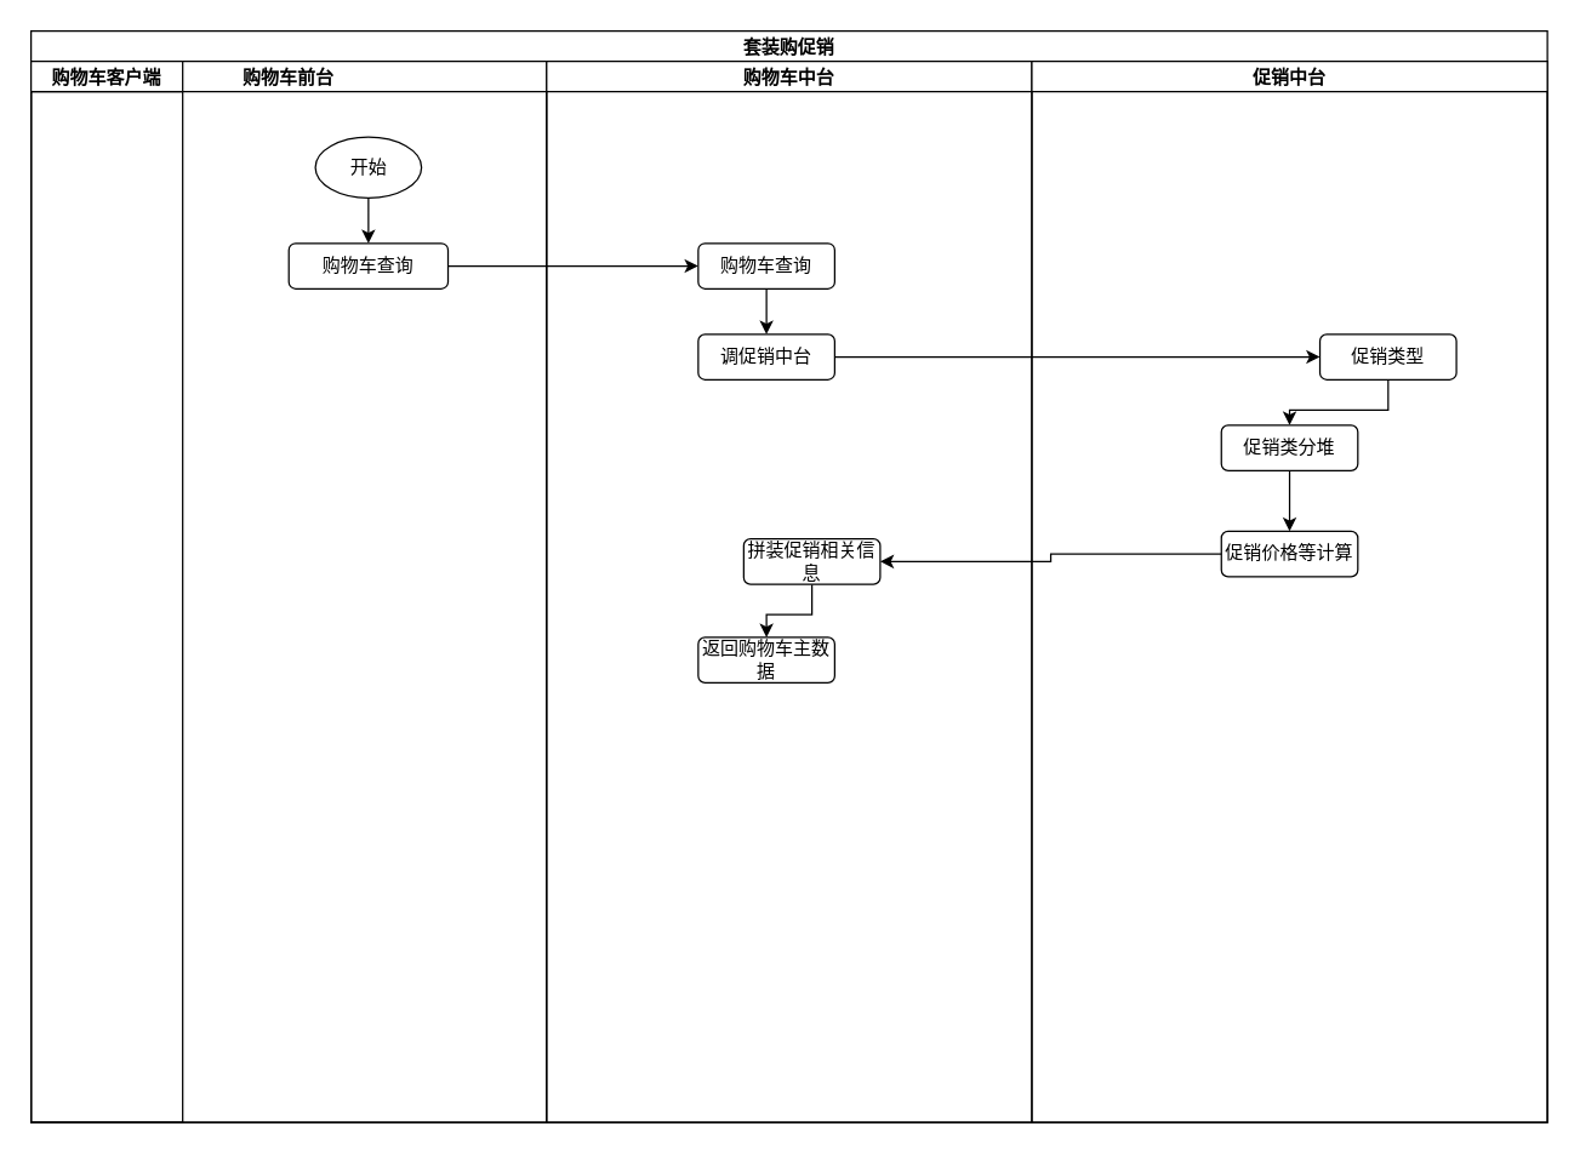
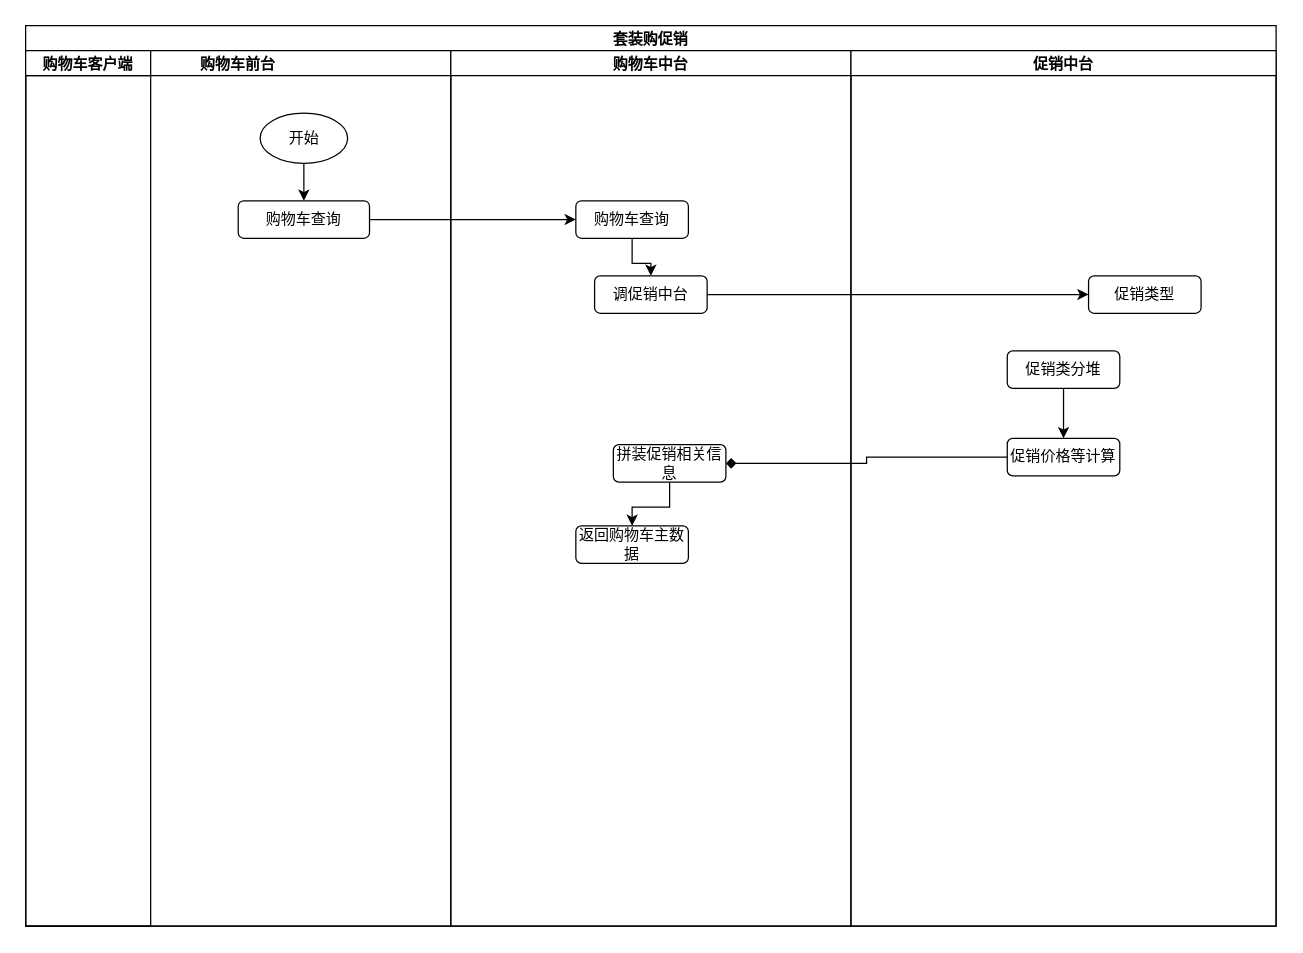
  <mxCell id="0" />
  <mxCell id="1" parent="0" />
  <mxCell id="2" value="套装购促销" style="swimlane;childLayout=stackLayout;resizeParent=1;resizeParentMax=0;startSize=20;" vertex="1" parent="1"><mxGeometry x="20" y="20" width="1000" height="720" as="geometry"><mxRectangle x="-320" y="50" width="90" height="20" as="alternateBounds" /></mxGeometry></mxCell>
  <mxCell id="3" value="购物车前台" style="swimlane;startSize=20;" vertex="1" parent="2"><mxGeometry y="20" width="340" height="700" as="geometry"><mxRectangle y="20" width="30" height="700" as="alternateBounds" /></mxGeometry></mxCell>
  <mxCell id="4" style="edgeStyle=orthogonalEdgeStyle;rounded=0;orthogonalLoop=1;jettySize=auto;html=1;entryX=0.5;entryY=0;entryDx=0;entryDy=0;" edge="1" parent="3" source="5" target="6"><mxGeometry relative="1" as="geometry" /></mxCell>
  <mxCell id="5" value="开始" style="ellipse;whiteSpace=wrap;html=1;" vertex="1" parent="3"><mxGeometry x="187.5" y="50" width="70" height="40" as="geometry" /></mxCell>
  <mxCell id="6" value="购物车查询" style="rounded=1;whiteSpace=wrap;html=1;" vertex="1" parent="3"><mxGeometry x="170" y="120" width="105" height="30" as="geometry" /></mxCell>
  <mxCell id="7" value="购物车中台" style="swimlane;startSize=20;" vertex="1" parent="2"><mxGeometry x="340" y="20" width="320" height="700" as="geometry" /></mxCell>
  <mxCell id="8" style="edgeStyle=orthogonalEdgeStyle;rounded=0;orthogonalLoop=1;jettySize=auto;html=1;entryX=0.5;entryY=0;entryDx=0;entryDy=0;" edge="1" parent="7" source="9" target="10"><mxGeometry relative="1" as="geometry" /></mxCell>
  <mxCell id="9" value="购物车查询" style="rounded=1;whiteSpace=wrap;html=1;" vertex="1" parent="7"><mxGeometry x="100" y="120" width="90" height="30" as="geometry" /></mxCell>
- <mxCell id="10" value="调促销中台" style="rounded=1;whiteSpace=wrap;html=1;" vertex="1" parent="7"><mxGeometry x="100" y="180" width="90" height="30" as="geometry" /></mxCell>
+ <mxCell id="10" value="调促销中台" style="rounded=1;whiteSpace=wrap;html=1;" vertex="1" parent="7"><mxGeometry x="115" y="180" width="90" height="30" as="geometry" /></mxCell>
  <mxCell id="11" style="edgeStyle=orthogonalEdgeStyle;rounded=0;orthogonalLoop=1;jettySize=auto;html=1;entryX=0.5;entryY=0;entryDx=0;entryDy=0;" edge="1" parent="7" source="12" target="13"><mxGeometry relative="1" as="geometry" /></mxCell>
  <mxCell id="12" value="拼装促销相关信息" style="rounded=1;whiteSpace=wrap;html=1;" vertex="1" parent="7"><mxGeometry x="130" y="315" width="90" height="30" as="geometry" /></mxCell>
  <mxCell id="13" value="返回购物车主数据" style="rounded=1;whiteSpace=wrap;html=1;" vertex="1" parent="7"><mxGeometry x="100" y="380" width="90" height="30" as="geometry" /></mxCell>
  <mxCell id="14" value="促销中台" style="swimlane;startSize=20;" vertex="1" parent="2"><mxGeometry x="660" y="20" width="340" height="700" as="geometry" /></mxCell>
- <mxCell id="15" style="edgeStyle=orthogonalEdgeStyle;rounded=0;orthogonalLoop=1;jettySize=auto;html=1;entryX=0.5;entryY=0;entryDx=0;entryDy=0;" edge="1" parent="14" source="16" target="18"><mxGeometry relative="1" as="geometry" /></mxCell>
  <mxCell id="16" value="促销类型" style="rounded=1;whiteSpace=wrap;html=1;" vertex="1" parent="14"><mxGeometry x="190" y="180" width="90" height="30" as="geometry" /></mxCell>
  <mxCell id="17" style="edgeStyle=orthogonalEdgeStyle;rounded=0;orthogonalLoop=1;jettySize=auto;html=1;entryX=0.5;entryY=0;entryDx=0;entryDy=0;" edge="1" parent="14" source="18" target="19"><mxGeometry relative="1" as="geometry" /></mxCell>
  <mxCell id="18" value="促销类分堆" style="rounded=1;whiteSpace=wrap;html=1;" vertex="1" parent="14"><mxGeometry x="125" y="240" width="90" height="30" as="geometry" /></mxCell>
  <mxCell id="19" value="促销价格等计算" style="rounded=1;whiteSpace=wrap;html=1;" vertex="1" parent="14"><mxGeometry x="125" y="310" width="90" height="30" as="geometry" /></mxCell>
  <mxCell id="20" style="edgeStyle=orthogonalEdgeStyle;rounded=0;orthogonalLoop=1;jettySize=auto;html=1;entryX=0;entryY=0.5;entryDx=0;entryDy=0;" edge="1" parent="2" source="6" target="9"><mxGeometry relative="1" as="geometry" /></mxCell>
  <mxCell id="21" style="edgeStyle=orthogonalEdgeStyle;rounded=0;orthogonalLoop=1;jettySize=auto;html=1;" edge="1" parent="2" source="10" target="16"><mxGeometry relative="1" as="geometry" /></mxCell>
- <mxCell id="22" style="edgeStyle=orthogonalEdgeStyle;rounded=0;orthogonalLoop=1;jettySize=auto;html=1;entryX=1;entryY=0.5;entryDx=0;entryDy=0;" edge="1" parent="2" source="19" target="12"><mxGeometry relative="1" as="geometry" /></mxCell>
+ <mxCell id="22" style="edgeStyle=orthogonalEdgeStyle;rounded=0;orthogonalLoop=1;jettySize=auto;html=1;entryX=1;entryY=0.5;entryDx=0;entryDy=0;endArrow=diamond;" edge="1" parent="2" source="19" target="12"><mxGeometry relative="1" as="geometry" /></mxCell>
  <mxCell id="23" value="购物车客户端" style="swimlane;startSize=20;" vertex="1" parent="1"><mxGeometry x="20" y="40" width="100" height="700" as="geometry" /></mxCell>
